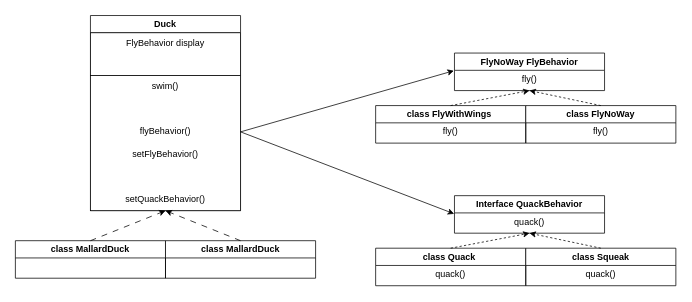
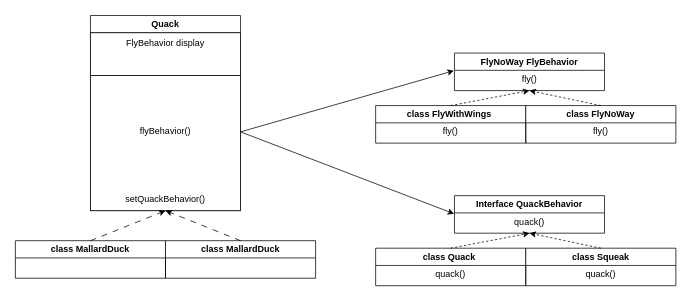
  <mxCell id="0" />
  <mxCell id="1" parent="0" />
- <mxCell id="2" value="Duck" style="swimlane;whiteSpace=wrap;html=1;" parent="1" vertex="1"><mxGeometry x="120" y="20" width="200" height="260" as="geometry"><mxRectangle x="120" y="120" width="140" height="20" as="alternateBounds" /></mxGeometry></mxCell>
+ <mxCell id="2" value="Quack" style="swimlane;whiteSpace=wrap;html=1;" parent="1" vertex="1"><mxGeometry x="120" y="20" width="200" height="260" as="geometry"><mxRectangle x="120" y="120" width="140" height="20" as="alternateBounds" /></mxGeometry></mxCell>
  <mxCell id="3" value="" style="rounded=0;whiteSpace=wrap;html=1;fillColor=default;strokeColor=default;" parent="2" vertex="1"><mxGeometry y="23" width="200" height="57" as="geometry" /></mxCell>
  <mxCell id="4" value="" style="rounded=0;whiteSpace=wrap;html=1;" parent="2" vertex="1"><mxGeometry y="80" width="200" height="180" as="geometry" /></mxCell>
  <mxCell id="5" value="FlyBehavior display" style="text;html=1;strokeColor=none;fillColor=none;align=center;verticalAlign=middle;whiteSpace=wrap;rounded=0;" parent="2" vertex="1"><mxGeometry y="23" width="200" height="27" as="geometry" /></mxCell>
- <mxCell id="6" value="swim()" style="text;html=1;strokeColor=none;fillColor=none;align=center;verticalAlign=middle;whiteSpace=wrap;rounded=0;" parent="2" vertex="1"><mxGeometry y="80" width="200" height="30" as="geometry" /></mxCell>
  <mxCell id="7" value="flyBehavior()" style="text;html=1;strokeColor=none;fillColor=none;align=center;verticalAlign=middle;whiteSpace=wrap;rounded=0;" parent="2" vertex="1"><mxGeometry y="140" width="200" height="30" as="geometry" /></mxCell>
- <mxCell id="8" value="setFlyBehavior()" style="text;html=1;strokeColor=none;fillColor=none;align=center;verticalAlign=middle;whiteSpace=wrap;rounded=0;" parent="2" vertex="1"><mxGeometry y="170" width="200" height="30" as="geometry" /></mxCell>
  <mxCell id="9" value="setQuackBehavior()" style="text;html=1;strokeColor=none;fillColor=none;align=center;verticalAlign=middle;whiteSpace=wrap;rounded=0;" parent="2" vertex="1"><mxGeometry y="230" width="200" height="30" as="geometry" /></mxCell>
  <mxCell id="10" value="FlyNoWay FlyBehavior" style="swimlane;whiteSpace=wrap;html=1;" parent="1" vertex="1"><mxGeometry x="605" y="70" width="200" height="50" as="geometry"><mxRectangle x="120" y="120" width="140" height="20" as="alternateBounds" /></mxGeometry></mxCell>
  <mxCell id="11" value="fly()" style="text;html=1;strokeColor=none;fillColor=none;align=center;verticalAlign=middle;whiteSpace=wrap;rounded=0;" parent="10" vertex="1"><mxGeometry y="20" width="200" height="30" as="geometry" /></mxCell>
  <mxCell id="12" value="class FlyWithWings&lt;span style=&quot;white-space: pre;&quot;&gt; &lt;/span&gt;" style="swimlane;whiteSpace=wrap;html=1;" parent="1" vertex="1"><mxGeometry x="500" y="140" width="200" height="50" as="geometry"><mxRectangle x="120" y="120" width="140" height="20" as="alternateBounds" /></mxGeometry></mxCell>
  <mxCell id="13" value="fly()" style="text;html=1;strokeColor=none;fillColor=none;align=center;verticalAlign=middle;whiteSpace=wrap;rounded=0;" parent="12" vertex="1"><mxGeometry y="20" width="200" height="30" as="geometry" /></mxCell>
  <mxCell id="14" value="class FlyNoWay" style="swimlane;whiteSpace=wrap;html=1;" parent="1" vertex="1"><mxGeometry x="700" y="140" width="200" height="50" as="geometry"><mxRectangle x="120" y="120" width="140" height="20" as="alternateBounds" /></mxGeometry></mxCell>
  <mxCell id="15" value="fly()" style="text;html=1;strokeColor=none;fillColor=none;align=center;verticalAlign=middle;whiteSpace=wrap;rounded=0;" parent="14" vertex="1"><mxGeometry y="20" width="200" height="30" as="geometry" /></mxCell>
  <mxCell id="16" value="Interface QuackBehavior" style="swimlane;whiteSpace=wrap;html=1;" parent="1" vertex="1"><mxGeometry x="605" y="260" width="200" height="50" as="geometry"><mxRectangle x="120" y="120" width="140" height="20" as="alternateBounds" /></mxGeometry></mxCell>
  <mxCell id="17" value="quack()" style="text;html=1;strokeColor=none;fillColor=none;align=center;verticalAlign=middle;whiteSpace=wrap;rounded=0;" parent="16" vertex="1"><mxGeometry y="20" width="200" height="30" as="geometry" /></mxCell>
  <mxCell id="18" value="class Quack&lt;span style=&quot;white-space: pre;&quot;&gt; &lt;/span&gt;" style="swimlane;whiteSpace=wrap;html=1;" parent="1" vertex="1"><mxGeometry x="500" y="330" width="200" height="50" as="geometry"><mxRectangle x="120" y="120" width="140" height="20" as="alternateBounds" /></mxGeometry></mxCell>
  <mxCell id="19" value="quack()" style="text;html=1;strokeColor=none;fillColor=none;align=center;verticalAlign=middle;whiteSpace=wrap;rounded=0;" parent="18" vertex="1"><mxGeometry y="20" width="200" height="30" as="geometry" /></mxCell>
  <mxCell id="20" value="class Squeak" style="swimlane;whiteSpace=wrap;html=1;" parent="1" vertex="1"><mxGeometry x="700" y="330" width="200" height="50" as="geometry"><mxRectangle x="120" y="120" width="140" height="20" as="alternateBounds" /></mxGeometry></mxCell>
  <mxCell id="21" value="quack()" style="text;html=1;strokeColor=none;fillColor=none;align=center;verticalAlign=middle;whiteSpace=wrap;rounded=0;" parent="20" vertex="1"><mxGeometry y="20" width="200" height="30" as="geometry" /></mxCell>
  <mxCell id="22" value="" style="endArrow=classic;html=1;rounded=0;exitX=1;exitY=0.5;exitDx=0;exitDy=0;entryX=-0.004;entryY=0.118;entryDx=0;entryDy=0;entryPerimeter=0;" parent="1" source="7" target="11" edge="1"><mxGeometry width="50" height="50" relative="1" as="geometry"><mxPoint x="360" y="350" as="sourcePoint" /><mxPoint x="490" y="170" as="targetPoint" /></mxGeometry></mxCell>
  <mxCell id="23" value="" style="endArrow=classic;html=1;rounded=0;exitX=1;exitY=0.5;exitDx=0;exitDy=0;entryX=-0.002;entryY=0.139;entryDx=0;entryDy=0;entryPerimeter=0;" parent="1" source="7" target="17" edge="1"><mxGeometry width="50" height="50" relative="1" as="geometry"><mxPoint x="450" y="295" as="sourcePoint" /><mxPoint x="500" y="180" as="targetPoint" /></mxGeometry></mxCell>
  <mxCell id="24" value="" style="endArrow=classic;html=1;rounded=0;exitX=0.5;exitY=0;exitDx=0;exitDy=0;entryX=0.5;entryY=1;entryDx=0;entryDy=0;dashed=1;" parent="1" source="12" target="11" edge="1"><mxGeometry width="50" height="50" relative="1" as="geometry"><mxPoint x="310" y="250" as="sourcePoint" /><mxPoint x="360" y="200" as="targetPoint" /></mxGeometry></mxCell>
  <mxCell id="25" value="" style="endArrow=classic;html=1;rounded=0;exitX=0.5;exitY=0;exitDx=0;exitDy=0;entryX=0.5;entryY=1;entryDx=0;entryDy=0;dashed=1;" parent="1" source="14" target="11" edge="1"><mxGeometry width="50" height="50" relative="1" as="geometry"><mxPoint x="610" y="150" as="sourcePoint" /><mxPoint x="715" y="130" as="targetPoint" /></mxGeometry></mxCell>
  <mxCell id="26" value="" style="endArrow=classic;html=1;rounded=0;exitX=0.5;exitY=0;exitDx=0;exitDy=0;entryX=0.5;entryY=1;entryDx=0;entryDy=0;dashed=1;" parent="1" source="20" target="17" edge="1"><mxGeometry width="50" height="50" relative="1" as="geometry"><mxPoint x="810" y="150" as="sourcePoint" /><mxPoint x="715" y="130" as="targetPoint" /></mxGeometry></mxCell>
  <mxCell id="27" value="" style="endArrow=classic;html=1;rounded=0;exitX=0.5;exitY=0;exitDx=0;exitDy=0;entryX=0.5;entryY=1;entryDx=0;entryDy=0;dashed=1;" parent="1" source="18" target="17" edge="1"><mxGeometry width="50" height="50" relative="1" as="geometry"><mxPoint x="810" y="340" as="sourcePoint" /><mxPoint x="715" y="320" as="targetPoint" /></mxGeometry></mxCell>
  <mxCell id="28" value="class MallardDuck" style="swimlane;whiteSpace=wrap;html=1;" parent="1" vertex="1"><mxGeometry x="20" y="320" width="200" height="50" as="geometry"><mxRectangle x="120" y="120" width="140" height="20" as="alternateBounds" /></mxGeometry></mxCell>
  <mxCell id="29" value="class MallardDuck" style="swimlane;whiteSpace=wrap;html=1;" parent="1" vertex="1"><mxGeometry x="220" y="320" width="200" height="50" as="geometry"><mxRectangle x="120" y="120" width="140" height="20" as="alternateBounds" /></mxGeometry></mxCell>
  <mxCell id="30" value="" style="endArrow=classic;html=1;rounded=0;exitX=0.5;exitY=0;exitDx=0;exitDy=0;entryX=0.5;entryY=1;entryDx=0;entryDy=0;dashed=1;dashPattern=8 8;" parent="1" source="28" target="9" edge="1"><mxGeometry width="50" height="50" relative="1" as="geometry"><mxPoint x="240" y="250" as="sourcePoint" /><mxPoint x="290" y="200" as="targetPoint" /></mxGeometry></mxCell>
  <mxCell id="31" value="" style="endArrow=classic;html=1;rounded=0;exitX=0.5;exitY=0;exitDx=0;exitDy=0;entryX=0.5;entryY=1;entryDx=0;entryDy=0;dashed=1;dashPattern=8 8;" parent="1" source="29" target="9" edge="1"><mxGeometry width="50" height="50" relative="1" as="geometry"><mxPoint x="130" y="330" as="sourcePoint" /><mxPoint x="230" y="290" as="targetPoint" /></mxGeometry></mxCell>
